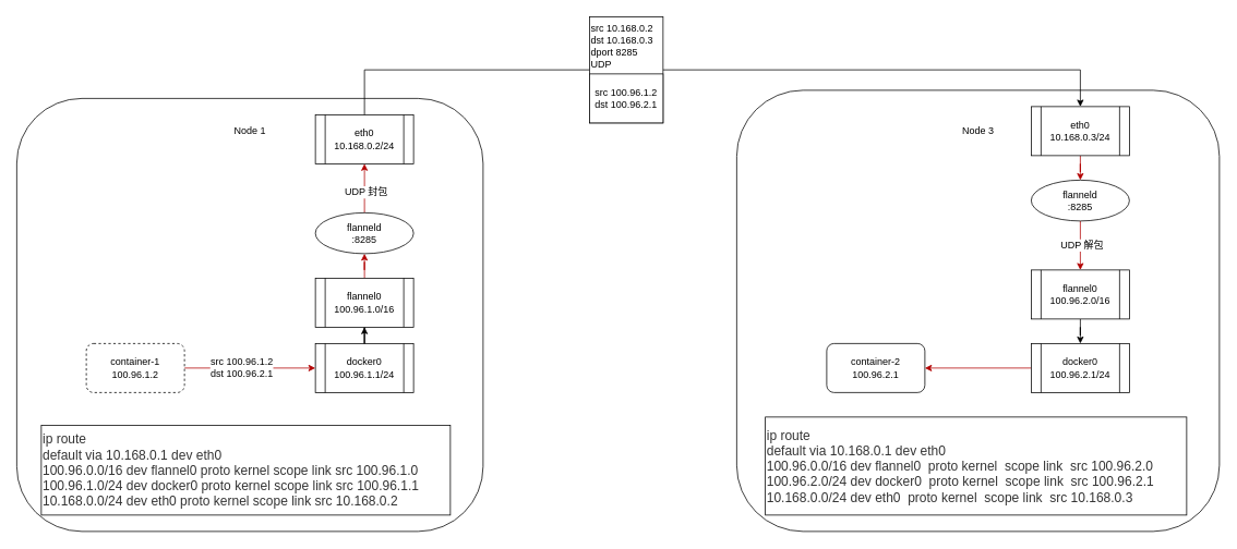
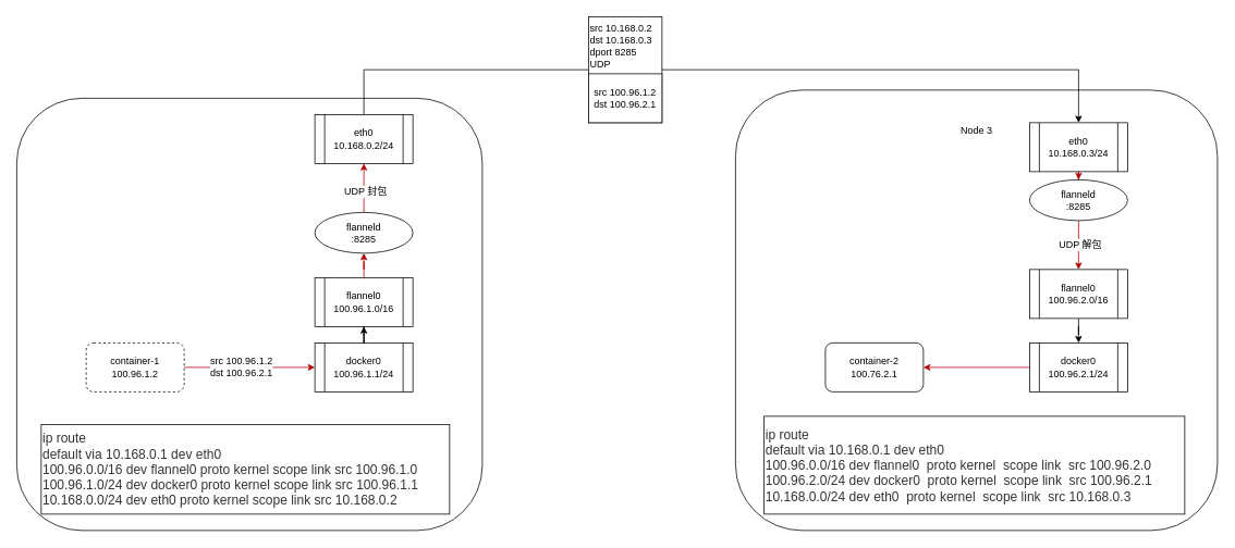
  <mxCell id="0" />
  <mxCell id="1" parent="0" />
  <mxCell id="2" value="&lt;span style=&quot;white-space: normal&quot;&gt;src 10.168.0.2&lt;/span&gt;&lt;br style=&quot;white-space: normal&quot;&gt;&lt;span style=&quot;white-space: normal&quot;&gt;dst 10.168.0.3&lt;/span&gt;&lt;br style=&quot;white-space: normal&quot;&gt;&lt;span style=&quot;white-space: normal&quot;&gt;dport 8285&lt;/span&gt;&lt;br style=&quot;white-space: normal&quot;&gt;&lt;div style=&quot;white-space: normal&quot;&gt;UDP&lt;/div&gt;&lt;div style=&quot;white-space: normal&quot;&gt;&lt;br&gt;&lt;/div&gt;&lt;div style=&quot;white-space: normal&quot;&gt;&lt;br&gt;&lt;/div&gt;&lt;div style=&quot;white-space: normal&quot;&gt;&lt;br&gt;&lt;/div&gt;&lt;div style=&quot;white-space: normal&quot;&gt;&lt;br&gt;&lt;/div&gt;" style="rounded=0;whiteSpace=wrap;html=1;align=left;" vertex="1" parent="1"><mxGeometry x="720" y="20" width="90" height="130" as="geometry" /></mxCell>
  <mxCell id="3" value="" style="rounded=1;whiteSpace=wrap;html=1;" vertex="1" parent="1"><mxGeometry x="20" y="120" width="570" height="530" as="geometry" /></mxCell>
- <mxCell id="4" value="Node 1" style="text;html=1;strokeColor=none;fillColor=none;align=center;verticalAlign=middle;whiteSpace=wrap;rounded=0;" vertex="1" parent="1"><mxGeometry x="272.5" y="150" width="65" height="20" as="geometry" /></mxCell>
  <mxCell id="5" style="edgeStyle=orthogonalEdgeStyle;rounded=0;orthogonalLoop=1;jettySize=auto;html=1;entryX=0;entryY=0.5;entryDx=0;entryDy=0;fillColor=#e51400;strokeColor=#B20000;" edge="1" parent="1" source="7" target="8"><mxGeometry relative="1" as="geometry" /></mxCell>
  <mxCell id="6" value="src 100.96.1.2&lt;br&gt;dst 100.96.2.1" style="text;html=1;align=center;verticalAlign=middle;resizable=0;points=[];;labelBackgroundColor=#ffffff;" vertex="1" connectable="0" parent="5"><mxGeometry x="-0.138" y="2" relative="1" as="geometry"><mxPoint as="offset" /></mxGeometry></mxCell>
  <mxCell id="7" value="container-1&lt;br&gt;100.96.1.2" style="rounded=1;whiteSpace=wrap;html=1;dashed=1;" vertex="1" parent="1"><mxGeometry x="105" y="420" width="120" height="60" as="geometry" /></mxCell>
  <mxCell id="8" value="docker0&lt;br&gt;100.96.1.1/24" style="shape=process;whiteSpace=wrap;html=1;backgroundOutline=1;" vertex="1" parent="1"><mxGeometry x="385" y="420" width="120" height="60" as="geometry" /></mxCell>
  <mxCell id="9" value="" style="rounded=1;whiteSpace=wrap;html=1;" vertex="1" parent="1"><mxGeometry x="900" y="110" width="590" height="540" as="geometry" /></mxCell>
  <mxCell id="10" value="Node 3" style="text;html=1;strokeColor=none;fillColor=none;align=center;verticalAlign=middle;whiteSpace=wrap;rounded=0;" vertex="1" parent="1"><mxGeometry x="1162.5" y="150" width="65" height="20" as="geometry" /></mxCell>
- <mxCell id="11" value="container-2&lt;br&gt;100.96.2.1" style="rounded=1;whiteSpace=wrap;html=1;" vertex="1" parent="1"><mxGeometry x="1010" y="420" width="120" height="60" as="geometry" /></mxCell>
+ <mxCell id="11" value="container-2&lt;br&gt;100.76.2.1" style="rounded=1;whiteSpace=wrap;html=1;" vertex="1" parent="1"><mxGeometry x="1010" y="420" width="120" height="60" as="geometry" /></mxCell>
  <mxCell id="12" style="edgeStyle=orthogonalEdgeStyle;rounded=0;orthogonalLoop=1;jettySize=auto;html=1;startArrow=classic;startFill=1;endArrow=none;endFill=0;" edge="1" parent="1" source="14" target="26"><mxGeometry relative="1" as="geometry" /></mxCell>
  <mxCell id="13" style="edgeStyle=orthogonalEdgeStyle;rounded=0;orthogonalLoop=1;jettySize=auto;html=1;entryX=1;entryY=0.5;entryDx=0;entryDy=0;startArrow=none;startFill=0;endArrow=classic;endFill=1;fillColor=#e51400;strokeColor=#B20000;" edge="1" parent="1" source="14" target="11"><mxGeometry relative="1" as="geometry" /></mxCell>
  <mxCell id="14" value="docker0&lt;br&gt;100.96.2.1/24" style="shape=process;whiteSpace=wrap;html=1;backgroundOutline=1;" vertex="1" parent="1"><mxGeometry x="1260" y="420" width="120" height="60" as="geometry" /></mxCell>
  <mxCell id="15" value="&lt;span style=&quot;color: rgb(51 , 51 , 51) ; font-family: &amp;#34;pingfang sc&amp;#34; , &amp;#34;lantinghei sc&amp;#34; , &amp;#34;microsoft yahei&amp;#34; , &amp;#34;hiragino sans gb&amp;#34; , &amp;#34;microsoft sans serif&amp;#34; , &amp;#34;wenquanyi micro hei&amp;#34; , &amp;#34;helvetica&amp;#34; , sans-serif ; font-size: 16px ; white-space: normal ; background-color: rgb(255 , 255 , 255)&quot;&gt;ip route&lt;br&gt;default via 10.168.0.1 dev eth0&lt;br&gt;100.96.0.0/16 dev flannel0 proto kernel scope link src 100.96.1.0&lt;br&gt;100.96.1.0/24 dev docker0 proto kernel scope link src 100.96.1.1&lt;br&gt;10.168.0.0/24 dev eth0 proto kernel scope link src 10.168.0.2&lt;/span&gt;" style="rounded=0;whiteSpace=wrap;html=1;align=left;" vertex="1" parent="1"><mxGeometry x="50" y="520" width="500" height="110" as="geometry" /></mxCell>
  <mxCell id="16" value="&lt;div&gt;&lt;span style=&quot;font-size: 16px ; color: rgb(51 , 51 , 51) ; font-family: &amp;#34;pingfang sc&amp;#34; , &amp;#34;lantinghei sc&amp;#34; , &amp;#34;microsoft yahei&amp;#34; , &amp;#34;hiragino sans gb&amp;#34; , &amp;#34;microsoft sans serif&amp;#34; , &amp;#34;wenquanyi micro hei&amp;#34; , &amp;#34;helvetica&amp;#34; , sans-serif&quot;&gt;ip route&lt;/span&gt;&lt;br&gt;&lt;/div&gt;&lt;div&gt;&lt;font color=&quot;#333333&quot; face=&quot;pingfang sc, lantinghei sc, microsoft yahei, hiragino sans gb, microsoft sans serif, wenquanyi micro hei, helvetica, sans-serif&quot;&gt;&lt;span style=&quot;font-size: 16px&quot;&gt;default via 10.168.0.1 dev eth0&lt;/span&gt;&lt;/font&gt;&lt;/div&gt;&lt;div&gt;&lt;font color=&quot;#333333&quot; face=&quot;pingfang sc, lantinghei sc, microsoft yahei, hiragino sans gb, microsoft sans serif, wenquanyi micro hei, helvetica, sans-serif&quot;&gt;&lt;span style=&quot;font-size: 16px&quot;&gt;100.96.0.0/16 dev flannel0&amp;nbsp; proto kernel&amp;nbsp; scope link&amp;nbsp; src 100.96.2.0&lt;/span&gt;&lt;/font&gt;&lt;/div&gt;&lt;div&gt;&lt;font color=&quot;#333333&quot; face=&quot;pingfang sc, lantinghei sc, microsoft yahei, hiragino sans gb, microsoft sans serif, wenquanyi micro hei, helvetica, sans-serif&quot;&gt;&lt;span style=&quot;font-size: 16px&quot;&gt;100.96.2.0/24 dev docker0&amp;nbsp; proto kernel&amp;nbsp; scope link&amp;nbsp; src 100.96.2.1&lt;/span&gt;&lt;/font&gt;&lt;/div&gt;&lt;div&gt;&lt;font color=&quot;#333333&quot; face=&quot;pingfang sc, lantinghei sc, microsoft yahei, hiragino sans gb, microsoft sans serif, wenquanyi micro hei, helvetica, sans-serif&quot;&gt;&lt;span style=&quot;font-size: 16px&quot;&gt;10.168.0.0/24 dev eth0&amp;nbsp; proto kernel&amp;nbsp; scope link&amp;nbsp; src 10.168.0.3&lt;/span&gt;&lt;/font&gt;&lt;/div&gt;" style="rounded=0;whiteSpace=wrap;html=1;align=left;" vertex="1" parent="1"><mxGeometry x="935" y="510" width="515" height="120" as="geometry" /></mxCell>
  <mxCell id="17" style="edgeStyle=orthogonalEdgeStyle;rounded=0;orthogonalLoop=1;jettySize=auto;html=1;entryX=0.5;entryY=0;entryDx=0;entryDy=0;startArrow=classic;startFill=1;endArrow=none;endFill=0;" edge="1" parent="1" source="19" target="8"><mxGeometry relative="1" as="geometry" /></mxCell>
  <mxCell id="18" style="edgeStyle=orthogonalEdgeStyle;rounded=0;orthogonalLoop=1;jettySize=auto;html=1;entryX=0.5;entryY=1;entryDx=0;entryDy=0;startArrow=none;startFill=0;endArrow=classic;endFill=1;fillColor=#e51400;strokeColor=#B20000;" edge="1" parent="1" source="19" target="22"><mxGeometry relative="1" as="geometry" /></mxCell>
  <mxCell id="19" value="flannel0&lt;br&gt;100.96.1.0/16" style="shape=process;whiteSpace=wrap;html=1;backgroundOutline=1;" vertex="1" parent="1"><mxGeometry x="385" y="340" width="120" height="60" as="geometry" /></mxCell>
  <mxCell id="20" style="edgeStyle=orthogonalEdgeStyle;rounded=0;orthogonalLoop=1;jettySize=auto;html=1;entryX=0.5;entryY=1;entryDx=0;entryDy=0;startArrow=none;startFill=0;endArrow=classic;endFill=1;fillColor=#e51400;strokeColor=#B20000;" edge="1" parent="1" source="22" target="23"><mxGeometry relative="1" as="geometry" /></mxCell>
  <mxCell id="21" value="UDP 封包" style="text;html=1;align=center;verticalAlign=middle;resizable=0;points=[];;labelBackgroundColor=#ffffff;" vertex="1" connectable="0" parent="20"><mxGeometry x="-0.133" y="-1" relative="1" as="geometry"><mxPoint as="offset" /></mxGeometry></mxCell>
  <mxCell id="22" value="flanneld&lt;br&gt;:8285" style="ellipse;whiteSpace=wrap;html=1;" vertex="1" parent="1"><mxGeometry x="385" y="260" width="120" height="50" as="geometry" /></mxCell>
  <mxCell id="23" value="eth0&lt;br&gt;10.168.0.2/24" style="shape=process;whiteSpace=wrap;html=1;backgroundOutline=1;" vertex="1" parent="1"><mxGeometry x="385" y="140" width="120" height="60" as="geometry" /></mxCell>
  <mxCell id="24" style="edgeStyle=orthogonalEdgeStyle;rounded=0;orthogonalLoop=1;jettySize=auto;html=1;entryX=0.5;entryY=1;entryDx=0;entryDy=0;startArrow=classic;startFill=1;endArrow=none;endFill=0;fillColor=#e51400;strokeColor=#B20000;" edge="1" parent="1" source="26" target="28"><mxGeometry relative="1" as="geometry" /></mxCell>
  <mxCell id="25" value="UDP 解包" style="text;html=1;align=center;verticalAlign=middle;resizable=0;points=[];;labelBackgroundColor=#ffffff;" vertex="1" connectable="0" parent="24"><mxGeometry x="0.033" y="-1" relative="1" as="geometry"><mxPoint as="offset" /></mxGeometry></mxCell>
  <mxCell id="26" value="flannel0&lt;br&gt;100.96.2.0/16" style="shape=process;whiteSpace=wrap;html=1;backgroundOutline=1;" vertex="1" parent="1"><mxGeometry x="1260" y="330" width="120" height="60" as="geometry" /></mxCell>
  <mxCell id="27" style="edgeStyle=orthogonalEdgeStyle;rounded=0;orthogonalLoop=1;jettySize=auto;html=1;entryX=0.5;entryY=1;entryDx=0;entryDy=0;startArrow=classic;startFill=1;endArrow=none;endFill=0;fillColor=#e51400;strokeColor=#B20000;" edge="1" parent="1" source="28" target="29"><mxGeometry relative="1" as="geometry" /></mxCell>
  <mxCell id="28" value="flanneld&lt;br&gt;:8285" style="ellipse;whiteSpace=wrap;html=1;" vertex="1" parent="1"><mxGeometry x="1260" y="220" width="120" height="50" as="geometry" /></mxCell>
- <mxCell id="29" value="eth0&lt;br&gt;10.168.0.3/24" style="shape=process;whiteSpace=wrap;html=1;backgroundOutline=1;" vertex="1" parent="1"><mxGeometry x="1260" y="130" width="120" height="60" as="geometry" /></mxCell>
+ <mxCell id="29" value="eth0&lt;br&gt;10.168.0.3/24" style="shape=process;whiteSpace=wrap;html=1;backgroundOutline=1;" vertex="1" parent="1"><mxGeometry x="1260" y="150" width="120" height="60" as="geometry" /></mxCell>
  <mxCell id="30" value="&lt;span style=&quot;background-color: rgb(255 , 255 , 255)&quot;&gt;src 100.96.1.2&lt;/span&gt;&lt;br&gt;&lt;span style=&quot;background-color: rgb(255 , 255 , 255)&quot;&gt;dst 100.96.2.1&lt;/span&gt;" style="rounded=0;whiteSpace=wrap;html=1;" vertex="1" parent="1"><mxGeometry x="720" width="90" height="60" as="geometry" y="90" /></mxCell>
  <mxCell id="31" style="edgeStyle=orthogonalEdgeStyle;rounded=0;orthogonalLoop=1;jettySize=auto;html=1;entryX=0;entryY=0.5;entryDx=0;entryDy=0;startArrow=none;startFill=0;endArrow=none;endFill=0;" edge="1" parent="1" source="23" target="2"><mxGeometry relative="1" as="geometry"><mxPoint x="445" y="140" as="sourcePoint" /><mxPoint x="1320" y="130" as="targetPoint" /><Array as="points"><mxPoint x="445" y="85" /></Array></mxGeometry></mxCell>
  <mxCell id="32" style="edgeStyle=orthogonalEdgeStyle;rounded=0;orthogonalLoop=1;jettySize=auto;html=1;entryX=0.5;entryY=0;entryDx=0;entryDy=0;startArrow=none;startFill=0;endArrow=classic;endFill=1;" edge="1" parent="1" source="2" target="29"><mxGeometry relative="1" as="geometry" /></mxCell>
